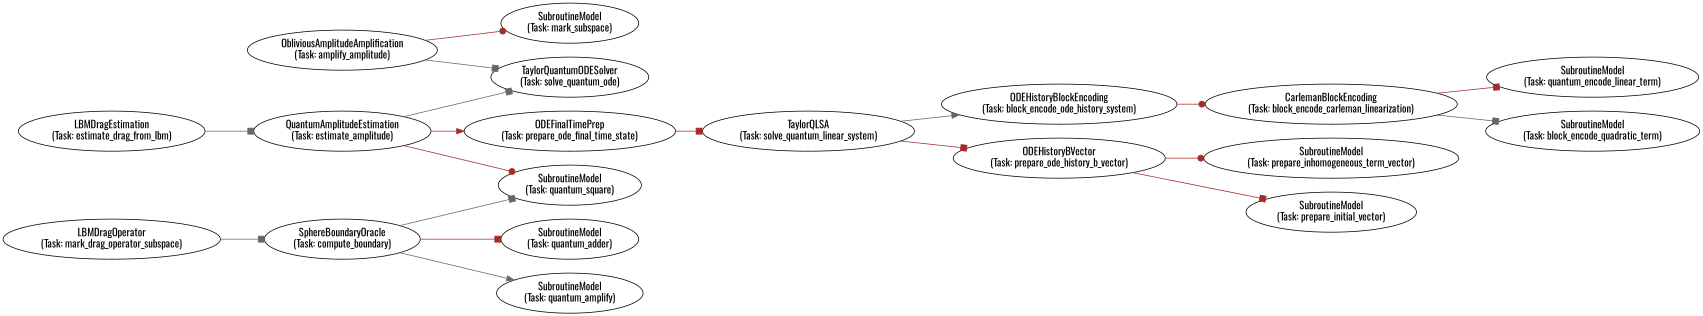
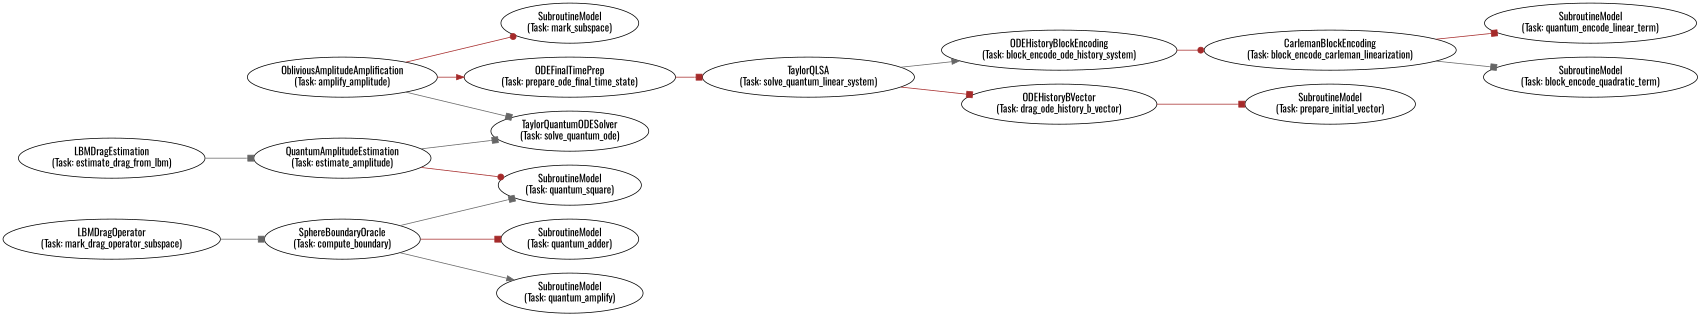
  digraph {
    fontname=Oswald
    rankdir=LR
    node [fontname=Oswald]
    edge [arrowhead=box color=brown fontname=Oswald]
    n1 [label="LBMDragEstimation\n(Task: estimate_drag_from_lbm)"]
    n2 [label="QuantumAmplitudeEstimation\n(Task: estimate_amplitude)"]
    n3 [label="TaylorQuantumODESolver\n(Task: solve_quantum_ode)"]
    n4 [label="SubroutineModel\n(Task: quantum_square)"]
    n5 [label="LBMDragOperator\n(Task: mark_drag_operator_subspace)"]
    n6 [label="SphereBoundaryOracle\n(Task: compute_boundary)"]
    n7 [label="SubroutineModel\n(Task: quantum_adder)"]
    n8 [label="SubroutineModel\n(Task: quantum_amplify)"]
    n9 [label="ObliviousAmplitudeAmplification\n(Task: amplify_amplitude)"]
    n10 [label="SubroutineModel\n(Task: mark_subspace)"]
    n11 [label="ODEFinalTimePrep\n(Task: prepare_ode_final_time_state)"]
    n12 [label="TaylorQLSA\n(Task: solve_quantum_linear_system)"]
    n13 [label="ODEHistoryBlockEncoding\n(Task: block_encode_ode_history_system)"]
-   n14 [label="ODEHistoryBVector\n(Task: prepare_ode_history_b_vector)"]
+   n14 [label="ODEHistoryBVector\n(Task: drag_ode_history_b_vector)"]
    n15 [label="CarlemanBlockEncoding\n(Task: block_encode_carleman_linearization)"]
-   n16 [label="SubroutineModel\n(Task: prepare_inhomogeneous_term_vector)"]
    n17 [label="SubroutineModel\n(Task: prepare_initial_vector)"]
    n18 [label="SubroutineModel\n(Task: quantum_encode_linear_term)"]
    n19 [label="SubroutineModel\n(Task: block_encode_quadratic_term)"]
    n1 -> n2 [color=gray40]
    n2 -> n3 [color=gray40]
    n2 -> n4 [arrowhead=dot]
    n5 -> n6 [color=gray40]
    n6 -> n4 [color=gray40]
    n6 -> n7
    n6 -> n8 [arrowhead=normal color=gray40]
    n9 -> n3 [color=gray40]
    n9 -> n10 [arrowhead=dot]
-   n2 -> n11 [arrowhead=normal]
+   n9 -> n11 [arrowhead=normal]
    n11 -> n12
    n12 -> n13 [arrowhead=normal color=gray40]
    n12 -> n14
    n13 -> n15 [arrowhead=dot]
-   n14 -> n16 [arrowhead=dot]
    n14 -> n17
    n15 -> n18
    n15 -> n19 [color=gray40]
  }
